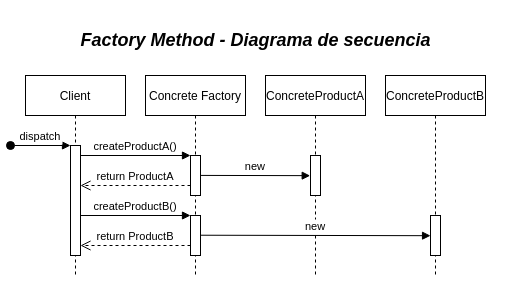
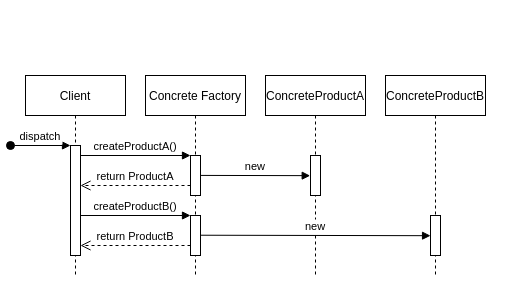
  <mxCell id="0" />
  <mxCell id="1" parent="0" />
  <mxCell id="2" value="Client" style="shape=umlLifeline;perimeter=lifelinePerimeter;container=1;collapsible=0;recursiveResize=0;rounded=0;shadow=0;strokeWidth=1;" parent="1" vertex="1"><mxGeometry x="20" y="75" width="100" height="200" as="geometry" /></mxCell>
  <mxCell id="3" value="" style="points=[];perimeter=orthogonalPerimeter;rounded=0;shadow=0;strokeWidth=1;" parent="2" vertex="1"><mxGeometry x="45" y="70" width="10" height="110" as="geometry" /></mxCell>
  <mxCell id="4" value="dispatch" style="verticalAlign=bottom;startArrow=oval;endArrow=block;startSize=8;shadow=0;strokeWidth=1;" parent="2" target="3" edge="1"><mxGeometry relative="1" as="geometry"><mxPoint x="-15" y="70" as="sourcePoint" /></mxGeometry></mxCell>
  <mxCell id="5" value="createProductB()" style="verticalAlign=bottom;endArrow=block;entryX=0;entryY=0;shadow=0;strokeWidth=1;" edge="1" parent="2"><mxGeometry relative="1" as="geometry"><mxPoint x="55" y="140.0" as="sourcePoint" /><mxPoint x="165" y="140.0" as="targetPoint" /></mxGeometry></mxCell>
  <mxCell id="6" value="return ProductB" style="verticalAlign=bottom;endArrow=open;dashed=1;endSize=8;exitX=0;exitY=0.95;shadow=0;strokeWidth=1;" edge="1" parent="2"><mxGeometry relative="1" as="geometry"><mxPoint x="55" y="170.0" as="targetPoint" /><mxPoint x="165" y="170.0" as="sourcePoint" /></mxGeometry></mxCell>
  <mxCell id="7" value="Concrete Factory" style="shape=umlLifeline;perimeter=lifelinePerimeter;container=1;collapsible=0;recursiveResize=0;rounded=0;shadow=0;strokeWidth=1;" parent="1" vertex="1"><mxGeometry x="140" y="75" width="100" height="200" as="geometry" /></mxCell>
  <mxCell id="8" value="" style="points=[];perimeter=orthogonalPerimeter;rounded=0;shadow=0;strokeWidth=1;" parent="7" vertex="1"><mxGeometry x="45" y="80" width="10" height="40" as="geometry" /></mxCell>
  <mxCell id="9" value="return ProductA" style="verticalAlign=bottom;endArrow=open;dashed=1;endSize=8;exitX=0;exitY=0.95;shadow=0;strokeWidth=1;" edge="1" parent="7"><mxGeometry relative="1" as="geometry"><mxPoint x="-65" y="110.0" as="targetPoint" /><mxPoint x="45" y="110.0" as="sourcePoint" /></mxGeometry></mxCell>
  <mxCell id="10" value="" style="points=[];perimeter=orthogonalPerimeter;rounded=0;shadow=0;strokeWidth=1;" vertex="1" parent="7"><mxGeometry x="45" y="140" width="10" height="40" as="geometry" /></mxCell>
  <mxCell id="11" value="createProductA()" style="verticalAlign=bottom;endArrow=block;entryX=0;entryY=0;shadow=0;strokeWidth=1;" parent="1" source="3" target="8" edge="1"><mxGeometry relative="1" as="geometry"><mxPoint x="255" y="155" as="sourcePoint" /></mxGeometry></mxCell>
  <mxCell id="12" value="ConcreteProductA" style="shape=umlLifeline;perimeter=lifelinePerimeter;container=1;collapsible=0;recursiveResize=0;rounded=0;shadow=0;strokeWidth=1;" vertex="1" parent="1"><mxGeometry x="260" y="75" width="100" height="200" as="geometry" /></mxCell>
  <mxCell id="13" value="" style="points=[];perimeter=orthogonalPerimeter;rounded=0;shadow=0;strokeWidth=1;" vertex="1" parent="12"><mxGeometry x="45" y="80" width="10" height="40" as="geometry" /></mxCell>
  <mxCell id="14" value="ConcreteProductB" style="shape=umlLifeline;perimeter=lifelinePerimeter;container=1;collapsible=0;recursiveResize=0;rounded=0;shadow=0;strokeWidth=1;" vertex="1" parent="1"><mxGeometry x="380" y="75" width="100" height="200" as="geometry" /></mxCell>
  <mxCell id="15" value="" style="points=[];perimeter=orthogonalPerimeter;rounded=0;shadow=0;strokeWidth=1;" vertex="1" parent="14"><mxGeometry x="45" y="140" width="10" height="40" as="geometry" /></mxCell>
  <mxCell id="16" value="new" style="verticalAlign=bottom;endArrow=block;entryX=-0.029;entryY=0.504;shadow=0;strokeWidth=1;entryDx=0;entryDy=0;entryPerimeter=0;exitX=0.987;exitY=0.498;exitDx=0;exitDy=0;exitPerimeter=0;" edge="1" parent="1" source="8" target="13"><mxGeometry relative="1" as="geometry"><mxPoint x="200" y="175" as="sourcePoint" /><mxPoint x="300" y="175" as="targetPoint" /></mxGeometry></mxCell>
  <mxCell id="17" value="new" style="verticalAlign=bottom;endArrow=block;shadow=0;strokeWidth=1;exitX=1.009;exitY=0.493;exitDx=0;exitDy=0;exitPerimeter=0;entryX=0.006;entryY=0.505;entryDx=0;entryDy=0;entryPerimeter=0;" edge="1" parent="1" source="10" target="15"><mxGeometry relative="1" as="geometry"><mxPoint x="200" y="235" as="sourcePoint" /><mxPoint x="420" y="235" as="targetPoint" /></mxGeometry></mxCell>
- <mxCell id="18" value="Factory Method - Diagrama de secuencia" style="text;html=1;align=center;verticalAlign=middle;resizable=0;points=[];autosize=1;strokeColor=none;fillColor=none;fontSize=18;fontStyle=3" vertex="1" parent="1"><mxGeometry x="65" y="20" width="370" height="40" as="geometry" /></mxCell>
